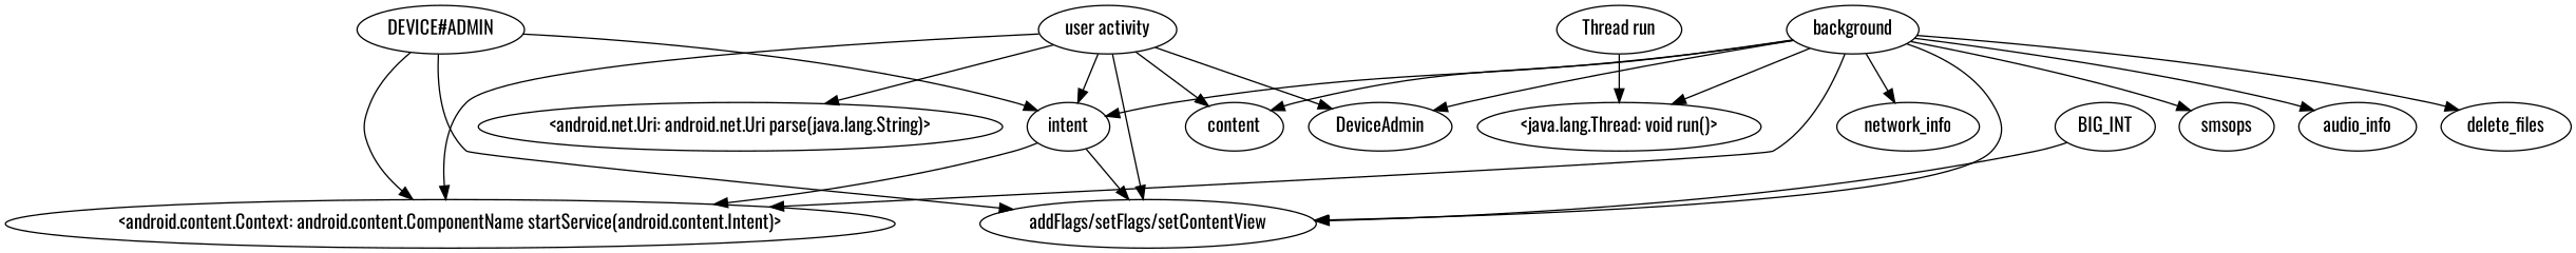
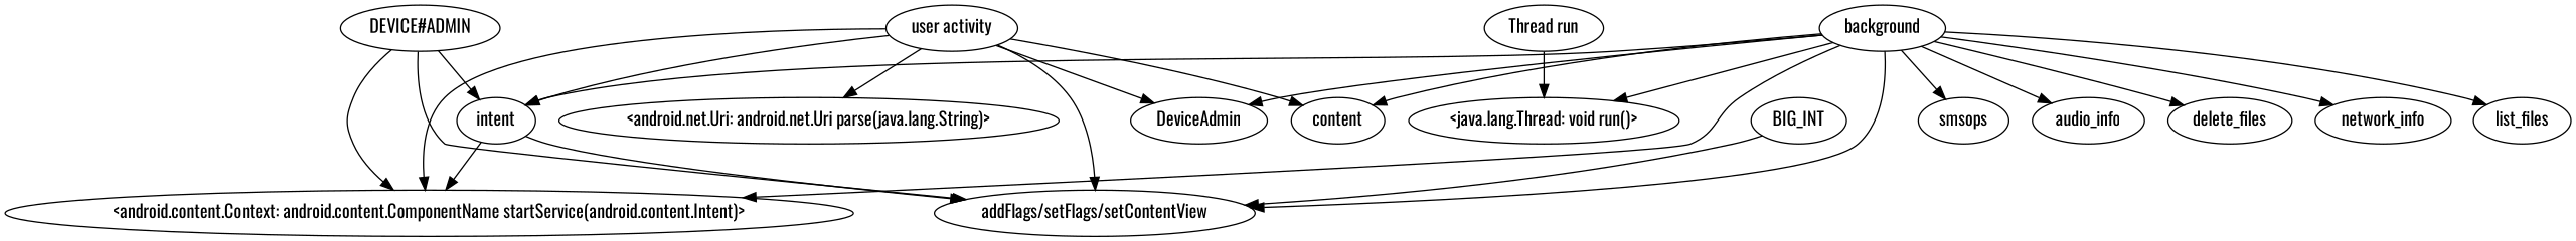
  strict digraph {
    fontname=Oswald
    "graph"="{}"
    node [domain=library fontname=Oswald type=merged]
    edge [deps="FROM_SENSITIVE_PARENT_TO_SENSITIVE_API-CALL-CALL" fontname=Oswald type=DEP]
    "<android.net.Uri: android.net.Uri parse(java.lang.String)>" [type=SENSITIVE_METHOD]
    "<java.lang.Thread: void run()>" [type=SENSITIVE_METHOD]
    "<android.content.Context: android.content.ComponentName startService(android.content.Intent)>" [type=SENSITIVE_METHOD]
    "DEVICE#ADMIN" [type=CONST_STRING]
    intent
    "addFlags/setFlags/setContentView"
    BIG_INT [type=CONST_INT]
    smsops [type=SENSITIVE_METHOD]
    n9 [label=content]
    background [type=entrypoint]
    audio_info
    DeviceAdmin
    delete_files
    network_info
+   list_files
    "Thread run" [type=entrypoint]
    "user activity" [type=entrypoint]
    "DEVICE#ADMIN" -> "<android.content.Context: android.content.ComponentName startService(android.content.Intent)>" [deps="DATAFLOW-DOMINATE"]
    "DEVICE#ADMIN" -> intent [deps=DATAFLOW]
    "DEVICE#ADMIN" -> "addFlags/setFlags/setContentView" [deps="DATAFLOW-DOMINATE"]
    intent -> "<android.content.Context: android.content.ComponentName startService(android.content.Intent)>" [deps=DOMINATE]
    intent -> "addFlags/setFlags/setContentView" [deps=DOMINATE]
    BIG_INT -> "addFlags/setFlags/setContentView" [deps=DATAFLOW]
    background -> "<java.lang.Thread: void run()>"
    background -> "<android.content.Context: android.content.ComponentName startService(android.content.Intent)>" [deps="FROM_SENSITIVE_PARENT_TO_SENSITIVE_API-CALL-DOMINATE"]
    background -> intent
    background -> "addFlags/setFlags/setContentView" [deps="FROM_SENSITIVE_PARENT_TO_SENSITIVE_API-CALL-CALL-DOMINATE"]
    background -> smsops
    background -> n9 [deps="FROM_SENSITIVE_PARENT_TO_SENSITIVE_API-CALL-CALL-CALL-CALL"]
    background -> audio_info
    background -> DeviceAdmin
    background -> delete_files
    background -> network_info
+   background -> list_files
    "Thread run" -> "<java.lang.Thread: void run()>" [deps=FROM_SENSITIVE_PARENT_TO_SENSITIVE_API]
    "user activity" -> "<android.net.Uri: android.net.Uri parse(java.lang.String)>"
    "user activity" -> "<android.content.Context: android.content.ComponentName startService(android.content.Intent)>" [deps="FROM_SENSITIVE_PARENT_TO_SENSITIVE_API-CALL-CALL-DOMINATE"]
    "user activity" -> intent
    "user activity" -> "addFlags/setFlags/setContentView"
    "user activity" -> n9 [deps="FROM_SENSITIVE_PARENT_TO_SENSITIVE_API-CALL-CALL-CALL"]
    "user activity" -> DeviceAdmin
  }
